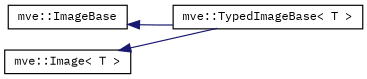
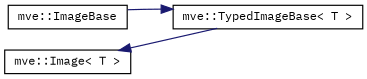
  digraph {
    fontname="IBM Plex Mono"
    rankdir=LR
    node [color=black fillcolor=white fontname="IBM Plex Mono" fontsize=10 shape=record style=filled]
    edge [color=midnightblue dir=back fontname="IBM Plex Mono" fontsize=10 labelfontname=FreeSans labelfontsize=10 style=solid]
    n1 [height=0.2 label="mve::ImageBase" width=0.4]
    n2 [height=0.2 label="mve::TypedImageBase\< T \>" width=0.4]
    n3 [height=0.2 label="mve::Image\< T \>" width=0.4]
-   n1 -> n2
+   n2 -> n1
    n3 -> n2
  }
